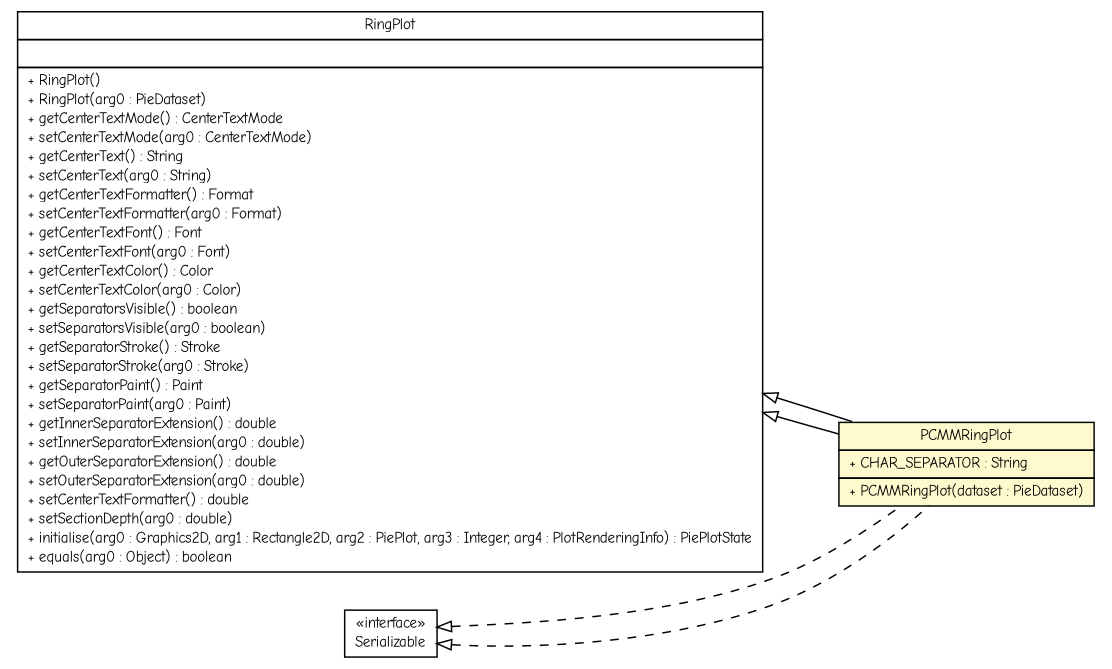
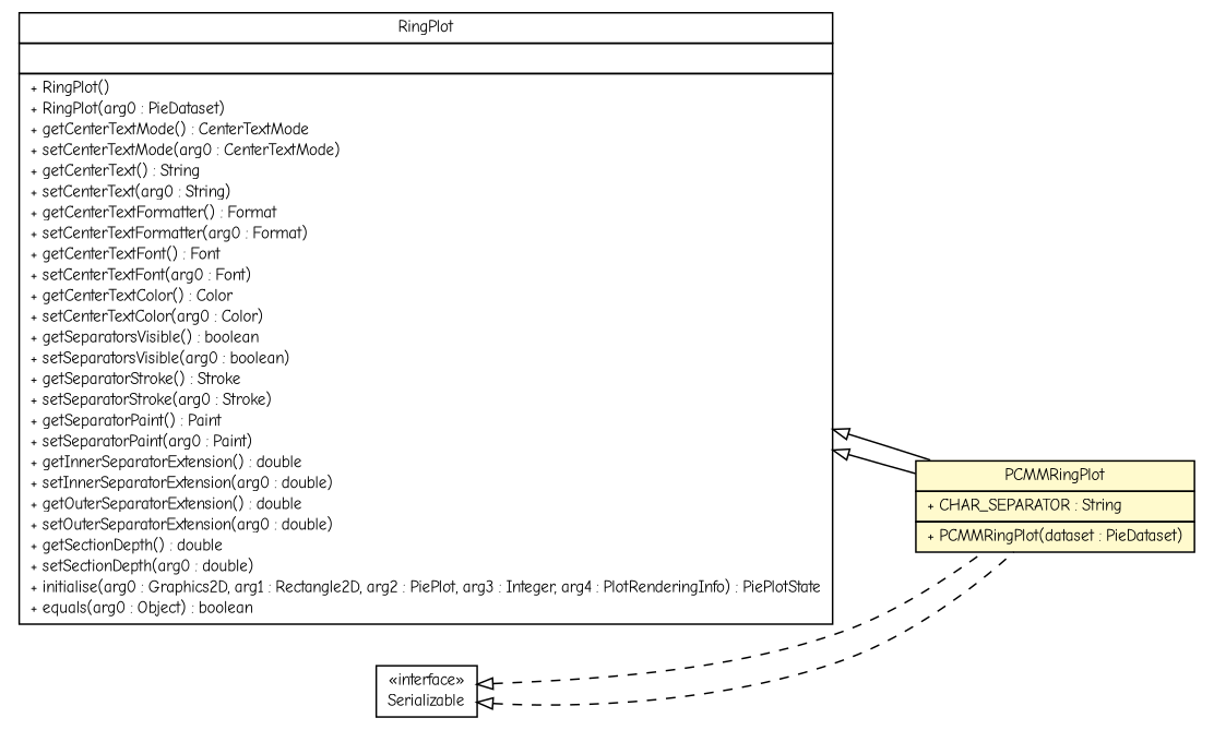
  digraph {
    nodesep=0.25
    ranksep=0.5
    rankdir=LR
    fontname="Comic Neue"
    node [fontcolor=black fontname="Comic Neue" fontsize=10.0 shape=plaintext]
    edge [arrowtail=empty dir=back fontname="Comic Neue" fontsize=10 headport=p labelfontname=arial labelfontsize=10 tailport=p]
    n1 [label=<<table title="gov.sandia.cf.parts.widgets.PCMMRingPlot" border="0" cellborder="1" cellspacing="0" cellpadding="2" port="p" bgcolor="lemonChiffon" href="./PCMMRingPlot.html"> 		<tr><td><table border="0" cellspacing="0" cellpadding="1"> <tr><td align="center" balign="center"> PCMMRingPlot </td></tr> 		</table></td></tr> 		<tr><td><table border="0" cellspacing="0" cellpadding="1"> <tr><td align="left" balign="left"> + CHAR_SEPARATOR : String </td></tr> 		</table></td></tr> 		<tr><td><table border="0" cellspacing="0" cellpadding="1"> <tr><td align="left" balign="left"> + PCMMRingPlot(dataset : PieDataset) </td></tr> 		</table></td></tr> 		</table>>]
-   n2 [label=<<table title="org.jfree.chart.plot.RingPlot" border="0" cellborder="1" cellspacing="0" cellpadding="2" port="p" href="http://java.sun.com/j2se/1.4.2/docs/api/org/jfree/chart/plot/RingPlot.html"> 		<tr><td><table border="0" cellspacing="0" cellpadding="1"> <tr><td align="center" balign="center"> RingPlot </td></tr> 		</table></td></tr> 		<tr><td><table border="0" cellspacing="0" cellpadding="1"> <tr><td align="left" balign="left">  </td></tr> 		</table></td></tr> 		<tr><td><table border="0" cellspacing="0" cellpadding="1"> <tr><td align="left" balign="left"> + RingPlot() </td></tr> <tr><td align="left" balign="left"> + RingPlot(arg0 : PieDataset) </td></tr> <tr><td align="left" balign="left"> + getCenterTextMode() : CenterTextMode </td></tr> <tr><td align="left" balign="left"> + setCenterTextMode(arg0 : CenterTextMode) </td></tr> <tr><td align="left" balign="left"> + getCenterText() : String </td></tr> <tr><td align="left" balign="left"> + setCenterText(arg0 : String) </td></tr> <tr><td align="left" balign="left"> + getCenterTextFormatter() : Format </td></tr> <tr><td align="left" balign="left"> + setCenterTextFormatter(arg0 : Format) </td></tr> <tr><td align="left" balign="left"> + getCenterTextFont() : Font </td></tr> <tr><td align="left" balign="left"> + setCenterTextFont(arg0 : Font) </td></tr> <tr><td align="left" balign="left"> + getCenterTextColor() : Color </td></tr> <tr><td align="left" balign="left"> + setCenterTextColor(arg0 : Color) </td></tr> <tr><td align="left" balign="left"> + getSeparatorsVisible() : boolean </td></tr> <tr><td align="left" balign="left"> + setSeparatorsVisible(arg0 : boolean) </td></tr> <tr><td align="left" balign="left"> + getSeparatorStroke() : Stroke </td></tr> <tr><td align="left" balign="left"> + setSeparatorStroke(arg0 : Stroke) </td></tr> <tr><td align="left" balign="left"> + getSeparatorPaint() : Paint </td></tr> <tr><td align="left" balign="left"> + setSeparatorPaint(arg0 : Paint) </td></tr> <tr><td align="left" balign="left"> + getInnerSeparatorExtension() : double </td></tr> <tr><td align="left" balign="left"> + setInnerSeparatorExtension(arg0 : double) </td></tr> <tr><td align="left" balign="left"> + getOuterSeparatorExtension() : double </td></tr> <tr><td align="left" balign="left"> + setOuterSeparatorExtension(arg0 : double) </td></tr> <tr><td align="left" balign="left"> + setCenterTextFormatter() : double </td></tr> <tr><td align="left" balign="left"> + setSectionDepth(arg0 : double) </td></tr> <tr><td align="left" balign="left"> + initialise(arg0 : Graphics2D, arg1 : Rectangle2D, arg2 : PiePlot, arg3 : Integer, arg4 : PlotRenderingInfo) : PiePlotState </td></tr> <tr><td align="left" balign="left"> + equals(arg0 : Object) : boolean </td></tr> 		</table></td></tr> 		</table>>]
+   n2 [label=<<table title="org.jfree.chart.plot.RingPlot" border="0" cellborder="1" cellspacing="0" cellpadding="2" port="p" href="http://java.sun.com/j2se/1.4.2/docs/api/org/jfree/chart/plot/RingPlot.html"> 		<tr><td><table border="0" cellspacing="0" cellpadding="1"> <tr><td align="center" balign="center"> RingPlot </td></tr> 		</table></td></tr> 		<tr><td><table border="0" cellspacing="0" cellpadding="1"> <tr><td align="left" balign="left">  </td></tr> 		</table></td></tr> 		<tr><td><table border="0" cellspacing="0" cellpadding="1"> <tr><td align="left" balign="left"> + RingPlot() </td></tr> <tr><td align="left" balign="left"> + RingPlot(arg0 : PieDataset) </td></tr> <tr><td align="left" balign="left"> + getCenterTextMode() : CenterTextMode </td></tr> <tr><td align="left" balign="left"> + setCenterTextMode(arg0 : CenterTextMode) </td></tr> <tr><td align="left" balign="left"> + getCenterText() : String </td></tr> <tr><td align="left" balign="left"> + setCenterText(arg0 : String) </td></tr> <tr><td align="left" balign="left"> + getCenterTextFormatter() : Format </td></tr> <tr><td align="left" balign="left"> + setCenterTextFormatter(arg0 : Format) </td></tr> <tr><td align="left" balign="left"> + getCenterTextFont() : Font </td></tr> <tr><td align="left" balign="left"> + setCenterTextFont(arg0 : Font) </td></tr> <tr><td align="left" balign="left"> + getCenterTextColor() : Color </td></tr> <tr><td align="left" balign="left"> + setCenterTextColor(arg0 : Color) </td></tr> <tr><td align="left" balign="left"> + getSeparatorsVisible() : boolean </td></tr> <tr><td align="left" balign="left"> + setSeparatorsVisible(arg0 : boolean) </td></tr> <tr><td align="left" balign="left"> + getSeparatorStroke() : Stroke </td></tr> <tr><td align="left" balign="left"> + setSeparatorStroke(arg0 : Stroke) </td></tr> <tr><td align="left" balign="left"> + getSeparatorPaint() : Paint </td></tr> <tr><td align="left" balign="left"> + setSeparatorPaint(arg0 : Paint) </td></tr> <tr><td align="left" balign="left"> + getInnerSeparatorExtension() : double </td></tr> <tr><td align="left" balign="left"> + setInnerSeparatorExtension(arg0 : double) </td></tr> <tr><td align="left" balign="left"> + getOuterSeparatorExtension() : double </td></tr> <tr><td align="left" balign="left"> + setOuterSeparatorExtension(arg0 : double) </td></tr> <tr><td align="left" balign="left"> + getSectionDepth() : double </td></tr> <tr><td align="left" balign="left"> + setSectionDepth(arg0 : double) </td></tr> <tr><td align="left" balign="left"> + initialise(arg0 : Graphics2D, arg1 : Rectangle2D, arg2 : PiePlot, arg3 : Integer, arg4 : PlotRenderingInfo) : PiePlotState </td></tr> <tr><td align="left" balign="left"> + equals(arg0 : Object) : boolean </td></tr> 		</table></td></tr> 		</table>>]
    n3 [label=<<table title="java.io.Serializable" border="0" cellborder="1" cellspacing="0" cellpadding="2" port="p" href="http://java.sun.com/j2se/1.4.2/docs/api/java/io/Serializable.html"> 		<tr><td><table border="0" cellspacing="0" cellpadding="1"> <tr><td align="center" balign="center"> &#171;interface&#187; </td></tr> <tr><td align="center" balign="center"> Serializable </td></tr> 		</table></td></tr> 		</table>>]
    n2 -> n1
    n2 -> n1
    n3 -> n1 [style=dashed]
    n3 -> n1 [style=dashed]
  }
